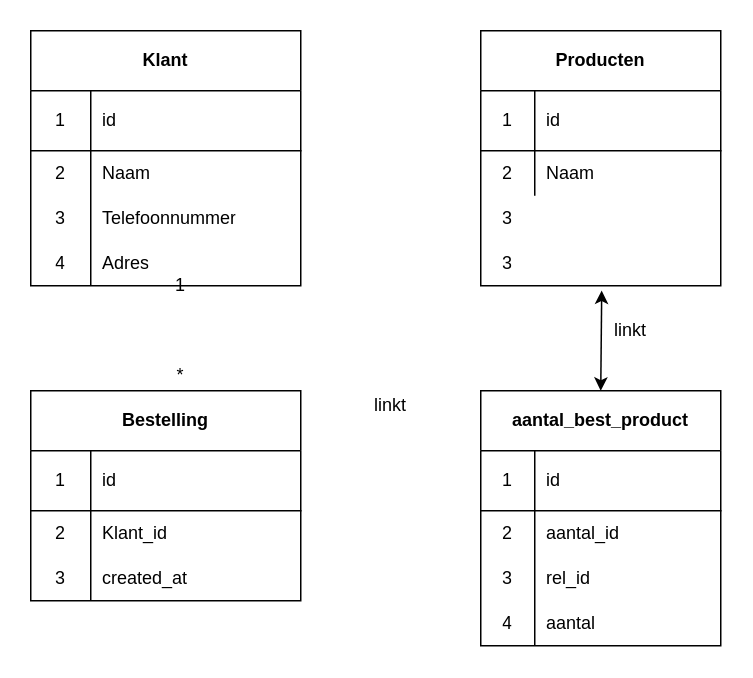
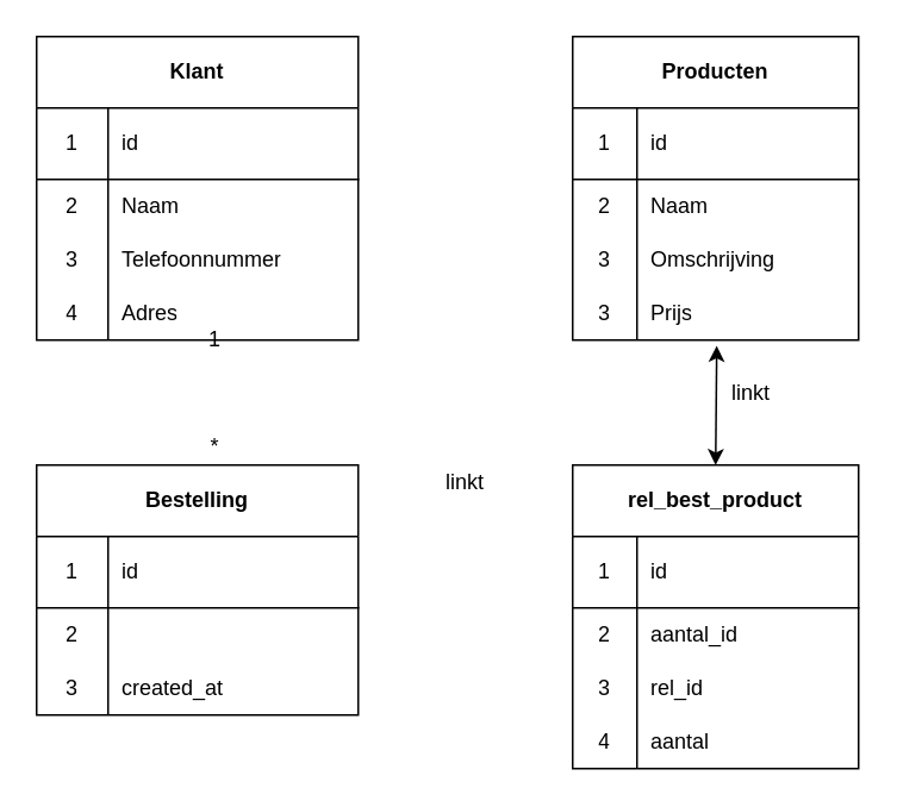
  <mxCell id="0" />
  <mxCell id="1" parent="0" />
  <mxCell id="2" value="Klant" style="shape=table;html=1;whiteSpace=wrap;startSize=40;container=1;collapsible=0;childLayout=tableLayout;fixedRows=1;rowLines=0;fontStyle=1;align=center;" vertex="1" parent="1"><mxGeometry x="20" y="20" width="180" height="170" as="geometry" /></mxCell>
  <mxCell id="3" value="" style="shape=partialRectangle;html=1;whiteSpace=wrap;collapsible=0;dropTarget=0;pointerEvents=0;fillColor=none;top=0;left=0;bottom=1;right=0;points=[[0,0.5],[1,0.5]];portConstraint=eastwest;" vertex="1" parent="2"><mxGeometry y="40" width="180" height="40" as="geometry" /></mxCell>
  <mxCell id="4" value="1" style="shape=partialRectangle;html=1;whiteSpace=wrap;connectable=0;fillColor=none;top=0;left=0;bottom=0;right=0;overflow=hidden;" vertex="1" parent="3"><mxGeometry width="40" height="40" as="geometry" /></mxCell>
  <mxCell id="5" value="id" style="shape=partialRectangle;html=1;whiteSpace=wrap;connectable=0;fillColor=none;top=0;left=0;bottom=0;right=0;align=left;spacingLeft=6;overflow=hidden;" vertex="1" parent="3"><mxGeometry x="40" width="140" height="40" as="geometry" /></mxCell>
  <mxCell id="6" value="" style="shape=partialRectangle;html=1;whiteSpace=wrap;collapsible=0;dropTarget=0;pointerEvents=0;fillColor=none;top=0;left=0;bottom=0;right=0;points=[[0,0.5],[1,0.5]];portConstraint=eastwest;" vertex="1" parent="2"><mxGeometry y="80" width="180" height="30" as="geometry" /></mxCell>
  <mxCell id="7" value="2" style="shape=partialRectangle;html=1;whiteSpace=wrap;connectable=0;fillColor=none;top=0;left=0;bottom=0;right=0;overflow=hidden;" vertex="1" parent="6"><mxGeometry width="40" height="30" as="geometry" /></mxCell>
  <mxCell id="8" value="Naam" style="shape=partialRectangle;html=1;whiteSpace=wrap;connectable=0;fillColor=none;top=0;left=0;bottom=0;right=0;align=left;spacingLeft=6;overflow=hidden;" vertex="1" parent="6"><mxGeometry x="40" width="140" height="30" as="geometry" /></mxCell>
  <mxCell id="9" value="" style="shape=partialRectangle;html=1;whiteSpace=wrap;collapsible=0;dropTarget=0;pointerEvents=0;fillColor=none;top=0;left=0;bottom=0;right=0;points=[[0,0.5],[1,0.5]];portConstraint=eastwest;" vertex="1" parent="2"><mxGeometry y="110" width="180" height="30" as="geometry" /></mxCell>
  <mxCell id="10" value="3" style="shape=partialRectangle;html=1;whiteSpace=wrap;connectable=0;fillColor=none;top=0;left=0;bottom=0;right=0;overflow=hidden;" vertex="1" parent="9"><mxGeometry width="40" height="30" as="geometry" /></mxCell>
  <mxCell id="11" value="Telefoonnummer" style="shape=partialRectangle;html=1;whiteSpace=wrap;connectable=0;fillColor=none;top=0;left=0;bottom=0;right=0;align=left;spacingLeft=6;overflow=hidden;" vertex="1" parent="9"><mxGeometry x="40" width="140" height="30" as="geometry" /></mxCell>
  <mxCell id="12" value="" style="shape=partialRectangle;html=1;whiteSpace=wrap;collapsible=0;dropTarget=0;pointerEvents=0;fillColor=none;top=0;left=0;bottom=0;right=0;points=[[0,0.5],[1,0.5]];portConstraint=eastwest;" vertex="1" parent="2"><mxGeometry y="140" width="180" height="30" as="geometry" /></mxCell>
  <mxCell id="13" value="4" style="shape=partialRectangle;html=1;whiteSpace=wrap;connectable=0;fillColor=none;top=0;left=0;bottom=0;right=0;overflow=hidden;" vertex="1" parent="12"><mxGeometry width="40" height="30" as="geometry" /></mxCell>
  <mxCell id="14" value="Adres" style="shape=partialRectangle;html=1;whiteSpace=wrap;connectable=0;fillColor=none;top=0;left=0;bottom=0;right=0;align=left;spacingLeft=6;overflow=hidden;" vertex="1" parent="12"><mxGeometry x="40" width="140" height="30" as="geometry" /></mxCell>
  <mxCell id="15" value="Producten" style="shape=table;html=1;whiteSpace=wrap;startSize=40;container=1;collapsible=0;childLayout=tableLayout;fixedRows=1;rowLines=0;fontStyle=1;align=center;" vertex="1" parent="1"><mxGeometry x="320" y="20" width="160" height="170" as="geometry" /></mxCell>
  <mxCell id="16" value="" style="shape=partialRectangle;html=1;whiteSpace=wrap;collapsible=0;dropTarget=0;pointerEvents=0;fillColor=none;top=0;left=0;bottom=1;right=0;points=[[0,0.5],[1,0.5]];portConstraint=eastwest;" vertex="1" parent="15"><mxGeometry y="40" width="160" height="40" as="geometry" /></mxCell>
  <mxCell id="17" value="1" style="shape=partialRectangle;html=1;whiteSpace=wrap;connectable=0;fillColor=none;top=0;left=0;bottom=0;right=0;overflow=hidden;" vertex="1" parent="16"><mxGeometry width="36" height="40" as="geometry" /></mxCell>
  <mxCell id="18" value="id" style="shape=partialRectangle;html=1;whiteSpace=wrap;connectable=0;fillColor=none;top=0;left=0;bottom=0;right=0;align=left;spacingLeft=6;overflow=hidden;" vertex="1" parent="16"><mxGeometry x="36" width="124" height="40" as="geometry" /></mxCell>
  <mxCell id="19" value="" style="shape=partialRectangle;html=1;whiteSpace=wrap;collapsible=0;dropTarget=0;pointerEvents=0;fillColor=none;top=0;left=0;bottom=0;right=0;points=[[0,0.5],[1,0.5]];portConstraint=eastwest;" vertex="1" parent="15"><mxGeometry y="80" width="160" height="30" as="geometry" /></mxCell>
  <mxCell id="20" value="2" style="shape=partialRectangle;html=1;whiteSpace=wrap;connectable=0;fillColor=none;top=0;left=0;bottom=0;right=0;overflow=hidden;" vertex="1" parent="19"><mxGeometry width="36" height="30" as="geometry" /></mxCell>
  <mxCell id="21" value="Naam" style="shape=partialRectangle;html=1;whiteSpace=wrap;connectable=0;fillColor=none;top=0;left=0;bottom=0;right=0;align=left;spacingLeft=6;overflow=hidden;" vertex="1" parent="19"><mxGeometry x="36" width="124" height="30" as="geometry" /></mxCell>
  <mxCell id="22" value="" style="shape=partialRectangle;html=1;whiteSpace=wrap;collapsible=0;dropTarget=0;pointerEvents=0;fillColor=none;top=0;left=0;bottom=0;right=0;points=[[0,0.5],[1,0.5]];portConstraint=eastwest;" vertex="1" parent="15"><mxGeometry y="110" width="160" height="30" as="geometry" /></mxCell>
  <mxCell id="23" value="3" style="shape=partialRectangle;html=1;whiteSpace=wrap;connectable=0;fillColor=none;top=0;left=0;bottom=0;right=0;overflow=hidden;" vertex="1" parent="22"><mxGeometry width="36" height="30" as="geometry" /></mxCell>
+ <mxCell id="24" value="Omschrijving" style="shape=partialRectangle;html=1;whiteSpace=wrap;connectable=0;fillColor=none;top=0;left=0;bottom=0;right=0;align=left;spacingLeft=6;overflow=hidden;" vertex="1" parent="22"><mxGeometry x="36" width="124" height="30" as="geometry" /></mxCell>
  <mxCell id="25" value="" style="shape=partialRectangle;html=1;whiteSpace=wrap;collapsible=0;dropTarget=0;pointerEvents=0;fillColor=none;top=0;left=0;bottom=0;right=0;points=[[0,0.5],[1,0.5]];portConstraint=eastwest;" vertex="1" parent="15"><mxGeometry y="140" width="160" height="30" as="geometry" /></mxCell>
  <mxCell id="26" value="3" style="shape=partialRectangle;html=1;whiteSpace=wrap;connectable=0;fillColor=none;top=0;left=0;bottom=0;right=0;overflow=hidden;" vertex="1" parent="25"><mxGeometry width="36" height="30" as="geometry" /></mxCell>
+ <mxCell id="27" value="Prijs" style="shape=partialRectangle;html=1;whiteSpace=wrap;connectable=0;fillColor=none;top=0;left=0;bottom=0;right=0;align=left;spacingLeft=6;overflow=hidden;" vertex="1" parent="25"><mxGeometry x="36" width="124" height="30" as="geometry" /></mxCell>
  <mxCell id="28" value="Bestelling" style="shape=table;html=1;whiteSpace=wrap;startSize=40;container=1;collapsible=0;childLayout=tableLayout;fixedRows=1;rowLines=0;fontStyle=1;align=center;" vertex="1" parent="1"><mxGeometry x="20" y="260" width="180" height="140" as="geometry" /></mxCell>
  <mxCell id="29" value="" style="shape=partialRectangle;html=1;whiteSpace=wrap;collapsible=0;dropTarget=0;pointerEvents=0;fillColor=none;top=0;left=0;bottom=1;right=0;points=[[0,0.5],[1,0.5]];portConstraint=eastwest;" vertex="1" parent="28"><mxGeometry y="40" width="180" height="40" as="geometry" /></mxCell>
  <mxCell id="30" value="1" style="shape=partialRectangle;html=1;whiteSpace=wrap;connectable=0;fillColor=none;top=0;left=0;bottom=0;right=0;overflow=hidden;" vertex="1" parent="29"><mxGeometry width="40" height="40" as="geometry" /></mxCell>
  <mxCell id="31" value="id" style="shape=partialRectangle;html=1;whiteSpace=wrap;connectable=0;fillColor=none;top=0;left=0;bottom=0;right=0;align=left;spacingLeft=6;overflow=hidden;" vertex="1" parent="29"><mxGeometry x="40" width="140" height="40" as="geometry" /></mxCell>
  <mxCell id="32" value="" style="shape=partialRectangle;html=1;whiteSpace=wrap;collapsible=0;dropTarget=0;pointerEvents=0;fillColor=none;top=0;left=0;bottom=0;right=0;points=[[0,0.5],[1,0.5]];portConstraint=eastwest;" vertex="1" parent="28"><mxGeometry y="80" width="180" height="30" as="geometry" /></mxCell>
  <mxCell id="33" value="2" style="shape=partialRectangle;html=1;whiteSpace=wrap;connectable=0;fillColor=none;top=0;left=0;bottom=0;right=0;overflow=hidden;" vertex="1" parent="32"><mxGeometry width="40" height="30" as="geometry" /></mxCell>
- <mxCell id="34" value="Klant_id" style="shape=partialRectangle;html=1;whiteSpace=wrap;connectable=0;fillColor=none;top=0;left=0;bottom=0;right=0;align=left;spacingLeft=6;overflow=hidden;" vertex="1" parent="32"><mxGeometry x="40" width="140" height="30" as="geometry" /></mxCell>
  <mxCell id="35" value="" style="shape=partialRectangle;html=1;whiteSpace=wrap;collapsible=0;dropTarget=0;pointerEvents=0;fillColor=none;top=0;left=0;bottom=0;right=0;points=[[0,0.5],[1,0.5]];portConstraint=eastwest;" vertex="1" parent="28"><mxGeometry y="110" width="180" height="30" as="geometry" /></mxCell>
  <mxCell id="36" value="3" style="shape=partialRectangle;html=1;whiteSpace=wrap;connectable=0;fillColor=none;top=0;left=0;bottom=0;right=0;overflow=hidden;" vertex="1" parent="35"><mxGeometry width="40" height="30" as="geometry" /></mxCell>
  <mxCell id="37" value="created_at" style="shape=partialRectangle;html=1;whiteSpace=wrap;connectable=0;fillColor=none;top=0;left=0;bottom=0;right=0;align=left;spacingLeft=6;overflow=hidden;" vertex="1" parent="35"><mxGeometry x="40" width="140" height="30" as="geometry" /></mxCell>
- <mxCell id="38" value="aantal_best_product" style="shape=table;html=1;whiteSpace=wrap;startSize=40;container=1;collapsible=0;childLayout=tableLayout;fixedRows=1;rowLines=0;fontStyle=1;align=center;" vertex="1" parent="1"><mxGeometry x="320" y="260" width="160" height="170" as="geometry" /></mxCell>
+ <mxCell id="38" value="rel_best_product" style="shape=table;html=1;whiteSpace=wrap;startSize=40;container=1;collapsible=0;childLayout=tableLayout;fixedRows=1;rowLines=0;fontStyle=1;align=center;" vertex="1" parent="1"><mxGeometry x="320" y="260" width="160" height="170" as="geometry" /></mxCell>
  <mxCell id="39" value="" style="shape=partialRectangle;html=1;whiteSpace=wrap;collapsible=0;dropTarget=0;pointerEvents=0;fillColor=none;top=0;left=0;bottom=1;right=0;points=[[0,0.5],[1,0.5]];portConstraint=eastwest;" vertex="1" parent="38"><mxGeometry y="40" width="160" height="40" as="geometry" /></mxCell>
  <mxCell id="40" value="1" style="shape=partialRectangle;html=1;whiteSpace=wrap;connectable=0;fillColor=none;top=0;left=0;bottom=0;right=0;overflow=hidden;" vertex="1" parent="39"><mxGeometry width="36" height="40" as="geometry" /></mxCell>
  <mxCell id="41" value="id" style="shape=partialRectangle;html=1;whiteSpace=wrap;connectable=0;fillColor=none;top=0;left=0;bottom=0;right=0;align=left;spacingLeft=6;overflow=hidden;" vertex="1" parent="39"><mxGeometry x="36" width="124" height="40" as="geometry" /></mxCell>
  <mxCell id="42" value="" style="shape=partialRectangle;html=1;whiteSpace=wrap;collapsible=0;dropTarget=0;pointerEvents=0;fillColor=none;top=0;left=0;bottom=0;right=0;points=[[0,0.5],[1,0.5]];portConstraint=eastwest;" vertex="1" parent="38"><mxGeometry y="80" width="160" height="30" as="geometry" /></mxCell>
  <mxCell id="43" value="2" style="shape=partialRectangle;html=1;whiteSpace=wrap;connectable=0;fillColor=none;top=0;left=0;bottom=0;right=0;overflow=hidden;" vertex="1" parent="42"><mxGeometry width="36" height="30" as="geometry" /></mxCell>
  <mxCell id="44" value="aantal_id" style="shape=partialRectangle;html=1;whiteSpace=wrap;connectable=0;fillColor=none;top=0;left=0;bottom=0;right=0;align=left;spacingLeft=6;overflow=hidden;" vertex="1" parent="42"><mxGeometry x="36" width="124" height="30" as="geometry" /></mxCell>
  <mxCell id="45" value="" style="shape=partialRectangle;html=1;whiteSpace=wrap;collapsible=0;dropTarget=0;pointerEvents=0;fillColor=none;top=0;left=0;bottom=0;right=0;points=[[0,0.5],[1,0.5]];portConstraint=eastwest;" vertex="1" parent="38"><mxGeometry y="110" width="160" height="30" as="geometry" /></mxCell>
  <mxCell id="46" value="3" style="shape=partialRectangle;html=1;whiteSpace=wrap;connectable=0;fillColor=none;top=0;left=0;bottom=0;right=0;overflow=hidden;" vertex="1" parent="45"><mxGeometry width="36" height="30" as="geometry" /></mxCell>
  <mxCell id="47" value="rel_id" style="shape=partialRectangle;html=1;whiteSpace=wrap;connectable=0;fillColor=none;top=0;left=0;bottom=0;right=0;align=left;spacingLeft=6;overflow=hidden;" vertex="1" parent="45"><mxGeometry x="36" width="124" height="30" as="geometry" /></mxCell>
  <mxCell id="48" value="" style="shape=partialRectangle;html=1;whiteSpace=wrap;collapsible=0;dropTarget=0;pointerEvents=0;fillColor=none;top=0;left=0;bottom=0;right=0;points=[[0,0.5],[1,0.5]];portConstraint=eastwest;" vertex="1" parent="38"><mxGeometry y="140" width="160" height="30" as="geometry" /></mxCell>
  <mxCell id="49" value="4" style="shape=partialRectangle;html=1;whiteSpace=wrap;connectable=0;fillColor=none;top=0;left=0;bottom=0;right=0;overflow=hidden;" vertex="1" parent="48"><mxGeometry width="36" height="30" as="geometry" /></mxCell>
  <mxCell id="50" value="aantal" style="shape=partialRectangle;html=1;whiteSpace=wrap;connectable=0;fillColor=none;top=0;left=0;bottom=0;right=0;align=left;spacingLeft=6;overflow=hidden;" vertex="1" parent="48"><mxGeometry x="36" width="124" height="30" as="geometry" /></mxCell>
  <mxCell id="51" value="1" style="text;html=1;strokeColor=none;fillColor=none;align=center;verticalAlign=middle;whiteSpace=wrap;rounded=0;" vertex="1" parent="1"><mxGeometry x="100" y="180" width="40" height="20" as="geometry" /></mxCell>
  <mxCell id="52" value="*" style="text;html=1;strokeColor=none;fillColor=none;align=center;verticalAlign=middle;whiteSpace=wrap;rounded=0;" vertex="1" parent="1"><mxGeometry x="100" y="240" width="40" height="20" as="geometry" /></mxCell>
  <mxCell id="53" value="linkt" style="text;html=1;strokeColor=none;fillColor=none;align=center;verticalAlign=middle;whiteSpace=wrap;rounded=0;" vertex="1" parent="1"><mxGeometry x="240" y="260" width="40" height="20" as="geometry" /></mxCell>
  <mxCell id="54" value="linkt" style="text;html=1;strokeColor=none;fillColor=none;align=center;verticalAlign=middle;whiteSpace=wrap;rounded=0;" vertex="1" parent="1"><mxGeometry x="400" y="210" width="40" height="20" as="geometry" /></mxCell>
  <mxCell id="55" value="" style="endArrow=classic;startArrow=classic;html=1;exitX=0.5;exitY=0;exitDx=0;exitDy=0;entryX=0.504;entryY=1.107;entryDx=0;entryDy=0;entryPerimeter=0;" edge="1" parent="1" source="38" target="25"><mxGeometry width="50" height="50" relative="1" as="geometry"><mxPoint x="480" y="277" as="sourcePoint" /><mxPoint x="390" y="210" as="targetPoint" /></mxGeometry></mxCell>
